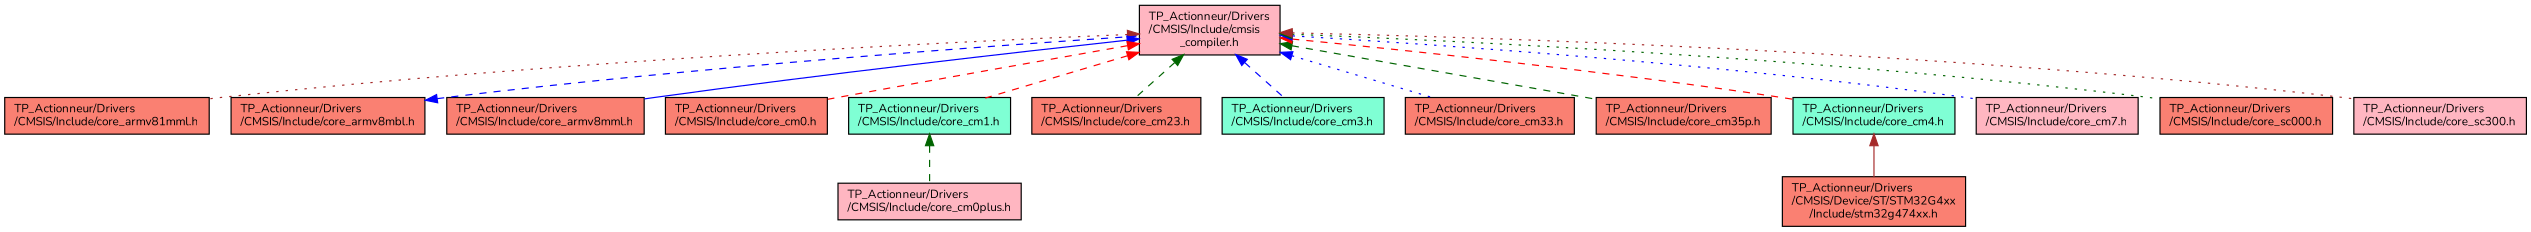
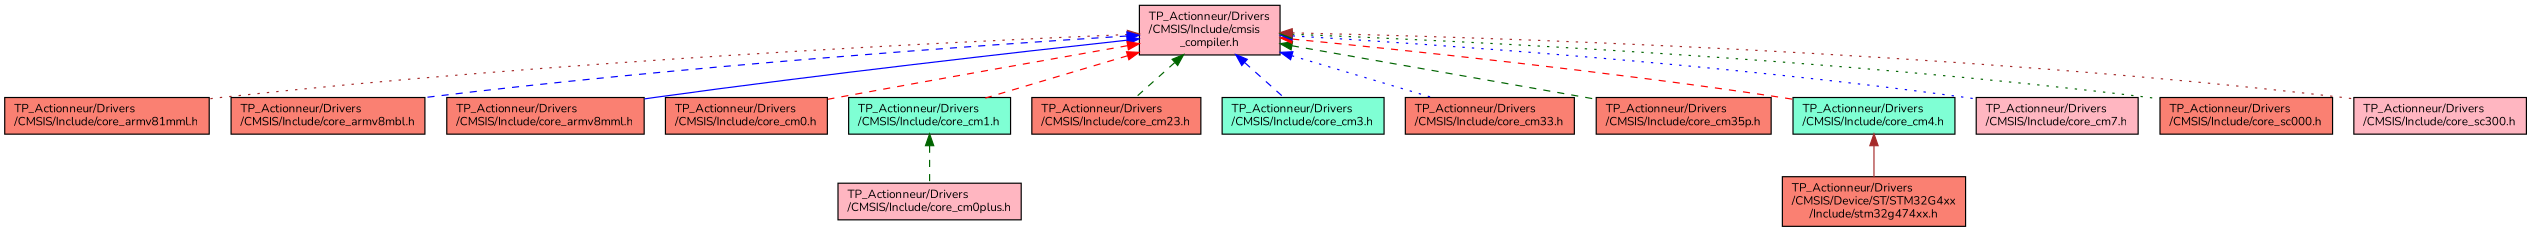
  digraph {
    fontname=Nunito
    node [color=black fillcolor=salmon fontname=Nunito fontsize=10 shape=record style=filled]
    edge [color=blue dir=back fontname=Nunito fontsize=10 labelfontname=Helvetica labelfontsize=10 style=dashed]
    n1 [fillcolor=lightpink fontcolor=black height=0.2 label="TP_Actionneur/Drivers\l/CMSIS/Include/cmsis\l_compiler.h" width=0.4]
    n2 [height=0.2 label="TP_Actionneur/Drivers\l/CMSIS/Include/core_armv81mml.h" width=0.4]
    n3 [height=0.2 label="TP_Actionneur/Drivers\l/CMSIS/Include/core_armv8mbl.h" width=0.4]
    n4 [height=0.2 label="TP_Actionneur/Drivers\l/CMSIS/Include/core_armv8mml.h" width=0.4]
    n5 [height=0.2 label="TP_Actionneur/Drivers\l/CMSIS/Include/core_cm0.h" width=0.4]
    n6 [fillcolor=aquamarine height=0.2 label="TP_Actionneur/Drivers\l/CMSIS/Include/core_cm1.h" width=0.4]
    n7 [height=0.2 label="TP_Actionneur/Drivers\l/CMSIS/Include/core_cm23.h" width=0.4]
    n8 [fillcolor=aquamarine height=0.2 label="TP_Actionneur/Drivers\l/CMSIS/Include/core_cm3.h" width=0.4]
    n9 [height=0.2 label="TP_Actionneur/Drivers\l/CMSIS/Include/core_cm33.h" width=0.4]
    n10 [height=0.2 label="TP_Actionneur/Drivers\l/CMSIS/Include/core_cm35p.h" width=0.4]
    n11 [fillcolor=aquamarine height=0.2 label="TP_Actionneur/Drivers\l/CMSIS/Include/core_cm4.h" width=0.4]
    n12 [fillcolor=lightpink height=0.2 label="TP_Actionneur/Drivers\l/CMSIS/Include/core_cm7.h" width=0.4]
    n13 [height=0.2 label="TP_Actionneur/Drivers\l/CMSIS/Include/core_sc000.h" width=0.4]
    n14 [fillcolor=lightpink height=0.2 label="TP_Actionneur/Drivers\l/CMSIS/Include/core_sc300.h" width=0.4]
    n15 [fillcolor=lightpink height=0.2 label="TP_Actionneur/Drivers\l/CMSIS/Include/core_cm0plus.h" width=0.4]
    n16 [height=0.2 label="TP_Actionneur/Drivers\l/CMSIS/Device/ST/STM32G4xx\l/Include/stm32g474xx.h" width=0.4]
    n1 -> n2 [color=brown style=dotted]
-   n3 -> n1
+   n1 -> n3
    n1 -> n4 [style=solid]
    n1 -> n5 [color=red]
    n1 -> n6 [color=red]
    n1 -> n7 [color=darkgreen]
    n1 -> n8
    n1 -> n9 [style=dotted]
    n1 -> n10 [color=darkgreen]
    n1 -> n11 [color=red]
    n1 -> n12 [style=dotted]
    n1 -> n13 [color=darkgreen style=dotted]
    n1 -> n14 [color=brown style=dotted]
    n6 -> n15 [color=darkgreen]
    n11 -> n16 [color=brown style=solid]
  }
